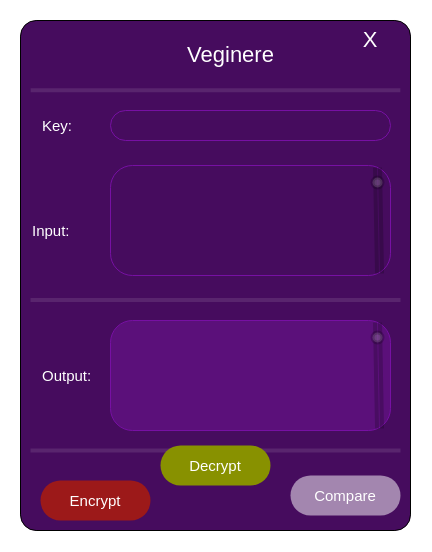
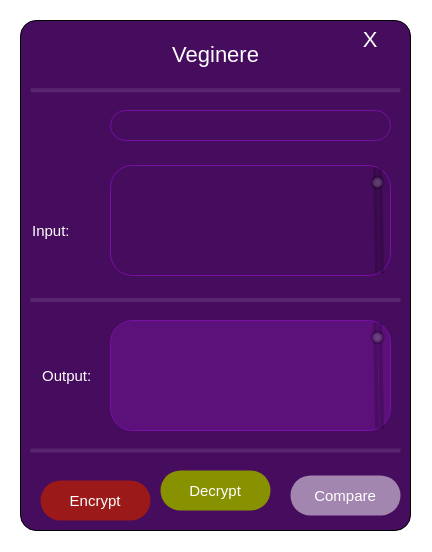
  <mxCell id="0" />
  <mxCell id="1" parent="0" />
  <mxCell id="2" value="" style="rounded=1;whiteSpace=wrap;html=1;fillColor=#460C5E;arcSize=4;" vertex="1" parent="1"><mxGeometry x="20" y="20" width="390" height="510" as="geometry" /></mxCell>
- <mxCell id="3" value="Veginere&lt;br style=&quot;font-size: 22px;&quot;&gt;" style="text;html=1;strokeColor=none;fillColor=none;align=center;verticalAlign=middle;whiteSpace=wrap;rounded=0;fontColor=#FFFFFF;fontStyle=0;horizontal=1;fontSize=22;" vertex="1" parent="1"><mxGeometry x="183.5" y="40" width="93" height="30" as="geometry" /></mxCell>
+ <mxCell id="3" value="Veginere&lt;br style=&quot;font-size: 22px;&quot;&gt;" style="text;html=1;strokeColor=none;fillColor=none;align=center;verticalAlign=middle;whiteSpace=wrap;rounded=0;fontColor=#FFFFFF;fontStyle=0;horizontal=1;fontSize=22;" vertex="1" parent="1"><mxGeometry x="168.5" y="40" width="93" height="30" as="geometry" /></mxCell>
  <mxCell id="4" value="" style="endArrow=none;html=1;strokeColor=#FFFFFF;fontSize=22;fontColor=#FFFFFF;opacity=10;entryX=0.026;entryY=0.137;entryDx=0;entryDy=0;entryPerimeter=0;exitX=0.974;exitY=0.137;exitDx=0;exitDy=0;exitPerimeter=0;strokeWidth=4;rounded=1;arcSize=20;" edge="1" parent="1" source="2" target="2"><mxGeometry width="50" height="50" relative="1" as="geometry"><mxPoint x="600" y="350" as="sourcePoint" /><mxPoint x="20" y="90" as="targetPoint" /></mxGeometry></mxCell>
  <mxCell id="5" value="X" style="text;html=1;strokeColor=none;fillColor=none;align=center;verticalAlign=middle;whiteSpace=wrap;rounded=0;fontSize=22;fontColor=#FFFFFF;" vertex="1" parent="1"><mxGeometry x="350" y="30" width="40" height="20" as="geometry" /></mxCell>
  <mxCell id="6" value="" style="rounded=1;whiteSpace=wrap;html=1;fillColor=none;fontSize=22;fontColor=#FFFFFF;arcSize=50;strokeColor=#7710A3;" vertex="1" parent="1"><mxGeometry x="110" y="110" width="280" height="30" as="geometry" /></mxCell>
- <mxCell id="7" value="Key:" style="text;html=1;strokeColor=none;fillColor=none;align=left;verticalAlign=middle;whiteSpace=wrap;rounded=0;fontSize=15;fontColor=#FFFFFF;fontStyle=0" vertex="1" parent="1"><mxGeometry x="40" y="115" width="50" height="20" as="geometry" /></mxCell>
  <mxCell id="8" value="" style="rounded=1;whiteSpace=wrap;html=1;strokeColor=#7710A3;fillColor=none;fontSize=16;fontColor=#FFFFFF;arcSize=20;" vertex="1" parent="1"><mxGeometry x="110" y="165" width="280" height="110" as="geometry" /></mxCell>
  <mxCell id="9" value="" style="endArrow=none;html=1;strokeColor=#FFFFFF;fontSize=22;fontColor=#FFFFFF;opacity=10;entryX=0.026;entryY=0.137;entryDx=0;entryDy=0;entryPerimeter=0;exitX=0.974;exitY=0.137;exitDx=0;exitDy=0;exitPerimeter=0;strokeWidth=4;rounded=1;arcSize=20;" edge="1" parent="1"><mxGeometry width="50" height="50" relative="1" as="geometry"><mxPoint x="400" y="299.5" as="sourcePoint" /><mxPoint x="30" y="299.5" as="targetPoint" /></mxGeometry></mxCell>
  <mxCell id="10" value="Input:&lt;br style=&quot;font-size: 15px;&quot;&gt;" style="text;html=1;strokeColor=none;fillColor=none;align=left;verticalAlign=middle;whiteSpace=wrap;rounded=0;fontSize=15;fontColor=#FFFFFF;fontStyle=0" vertex="1" parent="1"><mxGeometry x="30" y="220" width="50" height="20" as="geometry" /></mxCell>
  <mxCell id="11" value="" style="rounded=1;whiteSpace=wrap;html=1;strokeColor=#7710A3;fillColor=#5B107A;fontSize=16;fontColor=#FFFFFF;arcSize=20;imageHeight=24;" vertex="1" parent="1"><mxGeometry x="110" y="320" width="280" height="110" as="geometry" /></mxCell>
  <mxCell id="12" value="Output:&lt;br style=&quot;font-size: 15px&quot;&gt;" style="text;html=1;strokeColor=none;fillColor=none;align=left;verticalAlign=middle;whiteSpace=wrap;rounded=0;fontSize=15;fontColor=#FFFFFF;fontStyle=0" vertex="1" parent="1"><mxGeometry x="40" y="365" width="50" height="20" as="geometry" /></mxCell>
  <mxCell id="13" value="" style="endArrow=none;html=1;strokeColor=#FFFFFF;fontSize=22;fontColor=#FFFFFF;opacity=10;entryX=0.026;entryY=0.137;entryDx=0;entryDy=0;entryPerimeter=0;exitX=0.974;exitY=0.137;exitDx=0;exitDy=0;exitPerimeter=0;strokeWidth=4;rounded=1;arcSize=20;" edge="1" parent="1"><mxGeometry width="50" height="50" relative="1" as="geometry"><mxPoint x="400" y="450" as="sourcePoint" /><mxPoint x="30" y="450" as="targetPoint" /></mxGeometry></mxCell>
  <mxCell id="14" value="Encrypt" style="rounded=1;whiteSpace=wrap;html=1;strokeColor=none;fillColor=#9C1919;fontSize=15;fontColor=#FFFFFF;align=center;gradientColor=none;arcSize=50;" vertex="1" parent="1"><mxGeometry x="40" y="480" width="110" height="40" as="geometry" /></mxCell>
- <mxCell id="15" value="Decrypt" style="rounded=1;whiteSpace=wrap;html=1;strokeColor=none;fillColor=#889100;fontSize=15;fontColor=#FFFFFF;align=center;gradientColor=none;arcSize=50;" vertex="1" parent="1"><mxGeometry x="160" y="445" width="110" height="40" as="geometry" /></mxCell>
+ <mxCell id="15" value="Decrypt" style="rounded=1;whiteSpace=wrap;html=1;strokeColor=none;fillColor=#889100;fontSize=15;fontColor=#FFFFFF;align=center;gradientColor=none;arcSize=50;" vertex="1" parent="1"><mxGeometry x="160" y="470" width="110" height="40" as="geometry" /></mxCell>
  <mxCell id="16" value="Compare" style="rounded=1;whiteSpace=wrap;html=1;strokeColor=none;fillColor=#FFFFFF;fontSize=15;fontColor=#FFFFFF;align=center;gradientColor=none;shadow=0;opacity=50;arcSize=50;" vertex="1" parent="1"><mxGeometry x="290" y="475" width="110" height="40" as="geometry" /></mxCell>
  <mxCell id="17" value="" style="shape=link;html=1;startArrow=oval;startFill=1;endArrow=oval;endFill=1;strokeColor=#000000;strokeWidth=4;fontSize=15;fontColor=#FFFFFF;opacity=20;exitX=0.954;exitY=0.982;exitDx=0;exitDy=0;exitPerimeter=0;entryX=0.946;entryY=0.018;entryDx=0;entryDy=0;entryPerimeter=0;width=2;" edge="1" parent="1"><mxGeometry width="50" height="50" relative="1" as="geometry"><mxPoint x="379" y="428" as="sourcePoint" /><mxPoint x="377" y="322" as="targetPoint" /></mxGeometry></mxCell>
  <mxCell id="18" value="" style="ellipse;whiteSpace=wrap;html=1;aspect=fixed;strokeColor=#000000;gradientColor=none;fontSize=15;fontColor=#FFFFFF;align=center;rounded=1;strokeWidth=4;labelBackgroundColor=#ffffff;opacity=20;endFill=1;endArrow=oval;startFill=1;startArrow=oval;" vertex="1" parent="1"><mxGeometry x="372" y="332" width="10" height="10" as="geometry" /></mxCell>
  <mxCell id="19" value="" style="shape=link;html=1;startArrow=oval;startFill=1;endArrow=oval;endFill=1;strokeColor=#000000;strokeWidth=4;fontSize=15;fontColor=#FFFFFF;opacity=20;exitX=0.954;exitY=0.982;exitDx=0;exitDy=0;exitPerimeter=0;entryX=0.946;entryY=0.018;entryDx=0;entryDy=0;entryPerimeter=0;width=2;" edge="1" parent="1"><mxGeometry width="50" height="50" relative="1" as="geometry"><mxPoint x="379" y="273" as="sourcePoint" /><mxPoint x="377" y="167" as="targetPoint" /></mxGeometry></mxCell>
  <mxCell id="20" value="" style="ellipse;whiteSpace=wrap;html=1;aspect=fixed;strokeColor=#000000;gradientColor=none;fontSize=15;fontColor=#FFFFFF;align=center;rounded=1;strokeWidth=4;labelBackgroundColor=#ffffff;opacity=20;endFill=1;endArrow=oval;startFill=1;startArrow=oval;" vertex="1" parent="1"><mxGeometry x="372" y="177" width="10" height="10" as="geometry" /></mxCell>
